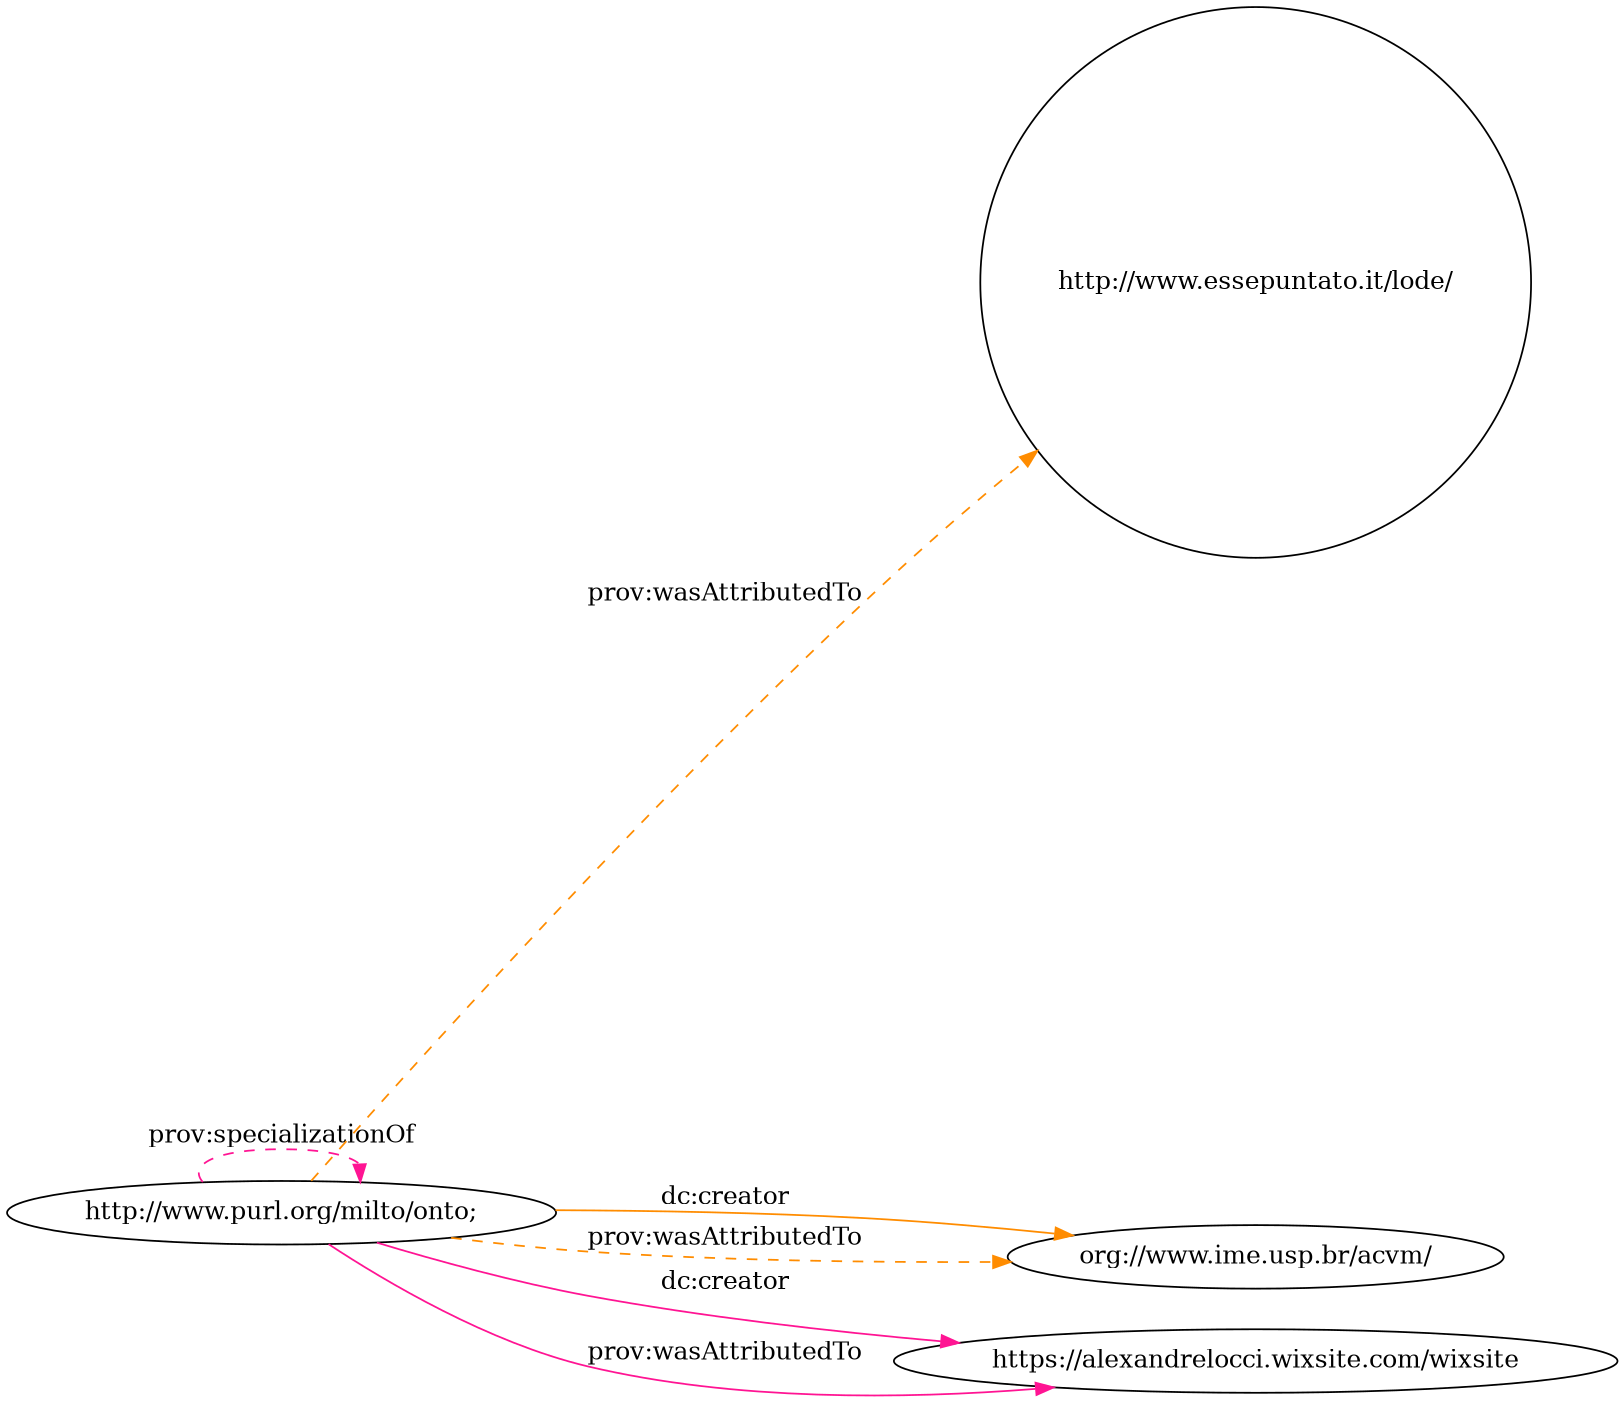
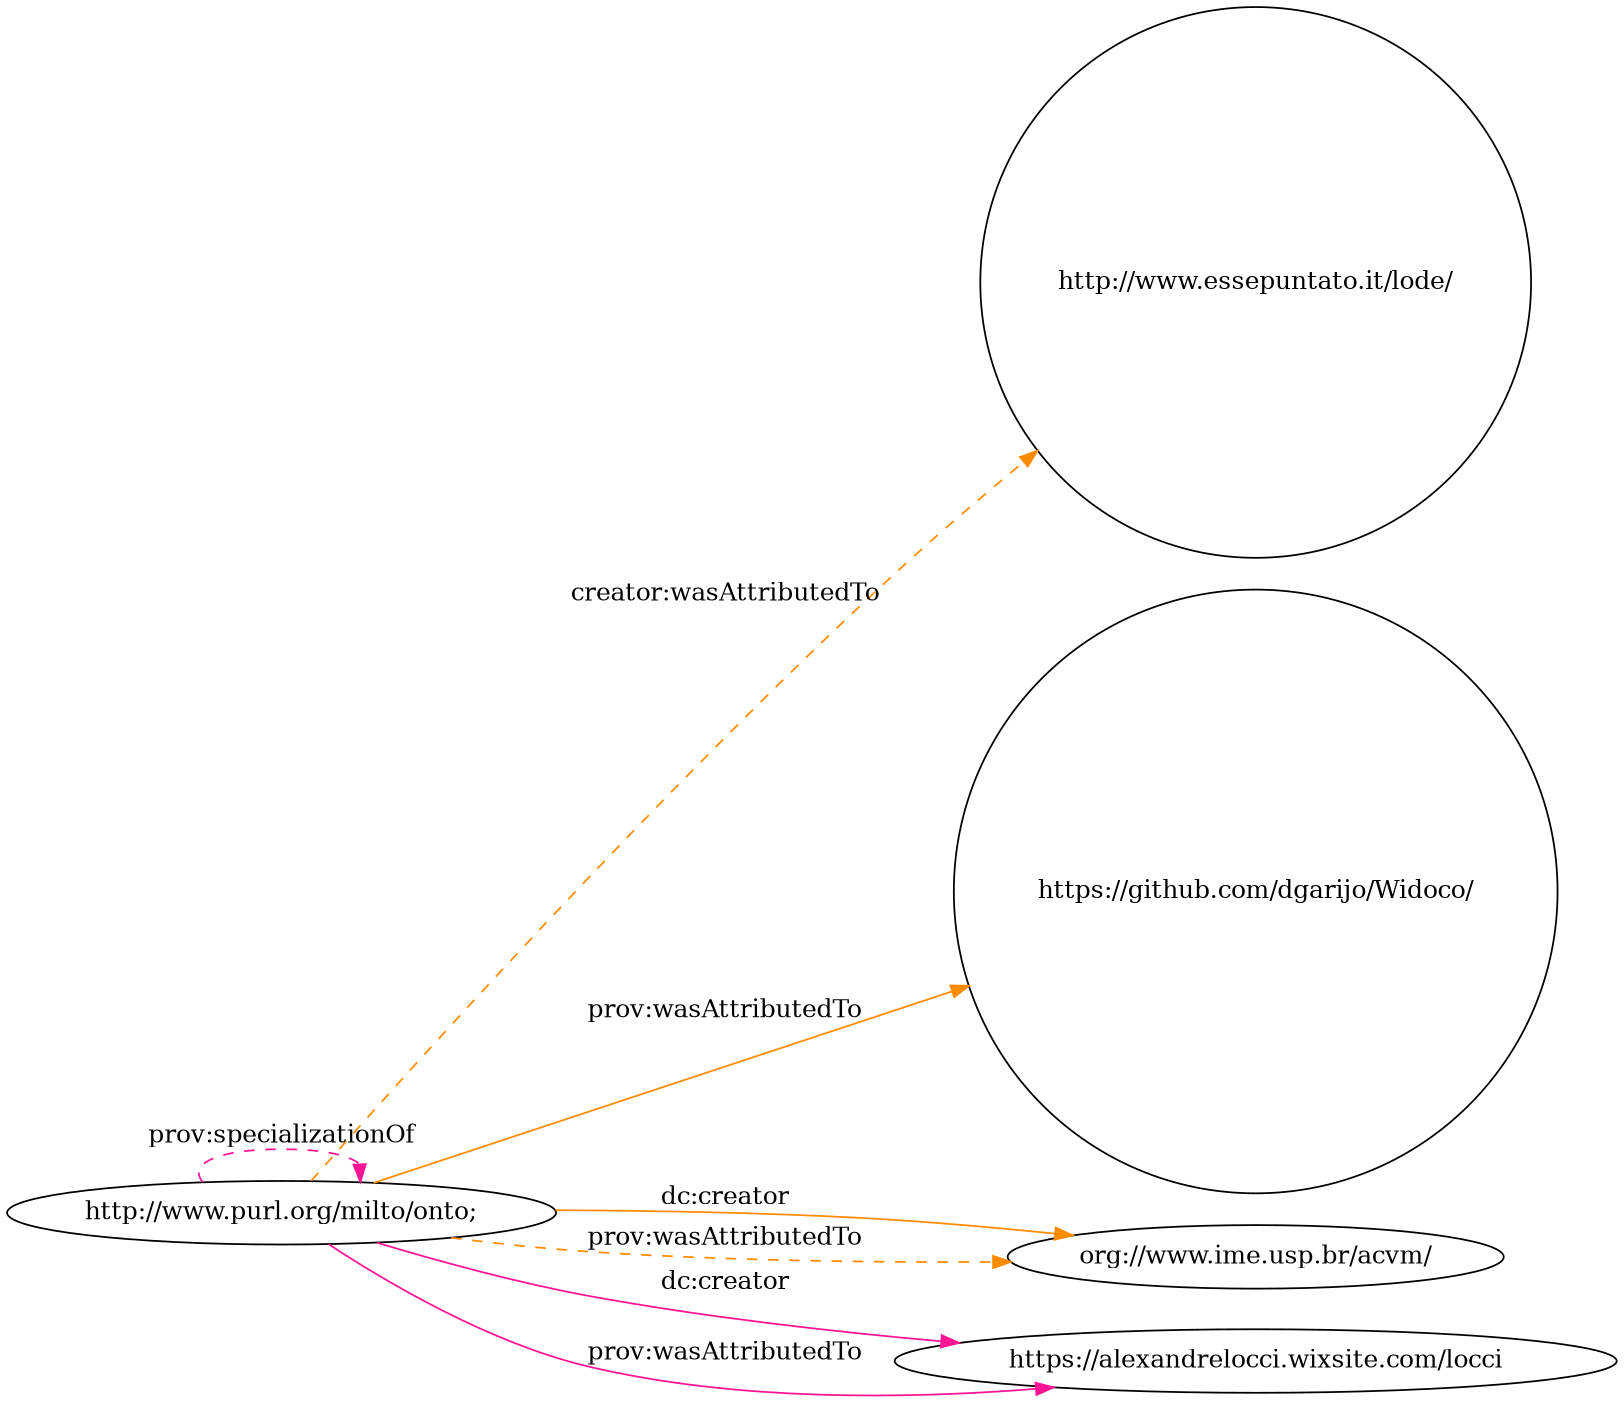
  digraph {
    rankdir=LR
    node [shape=ellipse]
    edge [color=darkorange style=solid]
    "http://www.purl.org/milto/onto;"
    "http://www.essepuntato.it/lode/" [shape=circle]
+   "https://github.com/dgarijo/Widoco/" [shape=circle]
    n4 [label="org://www.ime.usp.br/acvm/"]
-   "https://alexandrelocci.wixsite.com/locci" [label="https://alexandrelocci.wixsite.com/wixsite"]
+   "https://alexandrelocci.wixsite.com/locci"
    "http://www.purl.org/milto/onto;" -> "http://www.purl.org/milto/onto;" [color=deeppink label="prov:specializationOf" style=dashed]
-   "http://www.purl.org/milto/onto;" -> "http://www.essepuntato.it/lode/" [label="prov:wasAttributedTo" style=dashed]
+   "http://www.purl.org/milto/onto;" -> "http://www.essepuntato.it/lode/" [label="creator:wasAttributedTo" style=dashed]
+   "http://www.purl.org/milto/onto;" -> "https://github.com/dgarijo/Widoco/" [label="prov:wasAttributedTo"]
    "http://www.purl.org/milto/onto;" -> n4 [label="dc:creator"]
    "http://www.purl.org/milto/onto;" -> n4 [label="prov:wasAttributedTo" style=dashed]
    "http://www.purl.org/milto/onto;" -> "https://alexandrelocci.wixsite.com/locci" [color=deeppink label="dc:creator"]
    "http://www.purl.org/milto/onto;" -> "https://alexandrelocci.wixsite.com/locci" [color=deeppink label="prov:wasAttributedTo"]
  }
